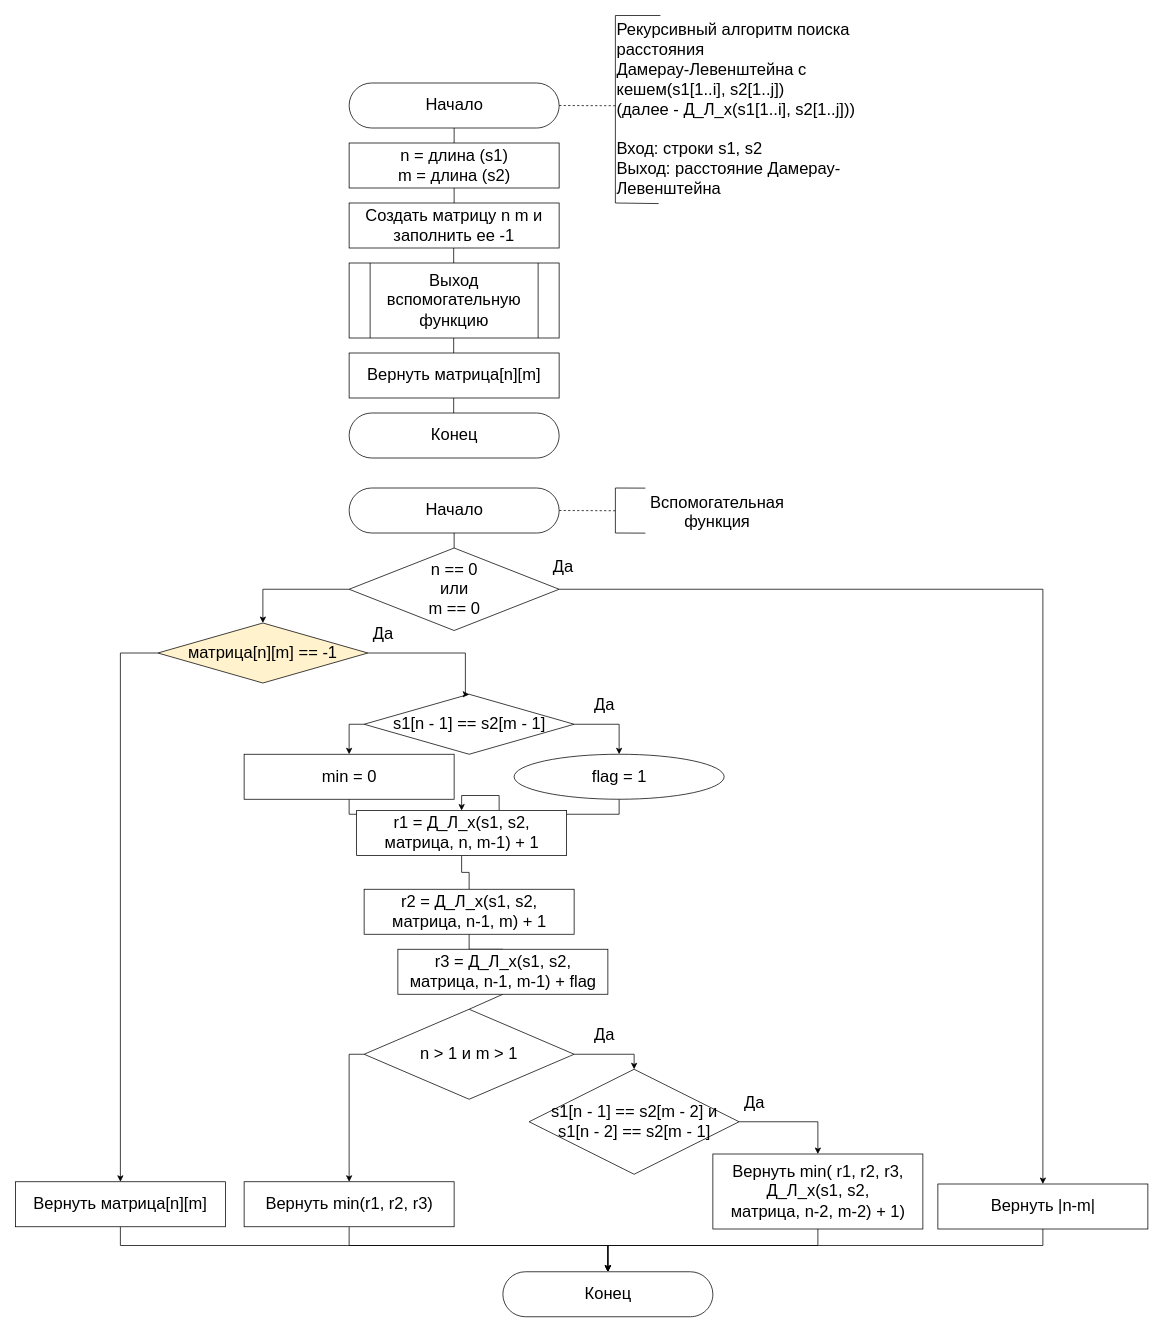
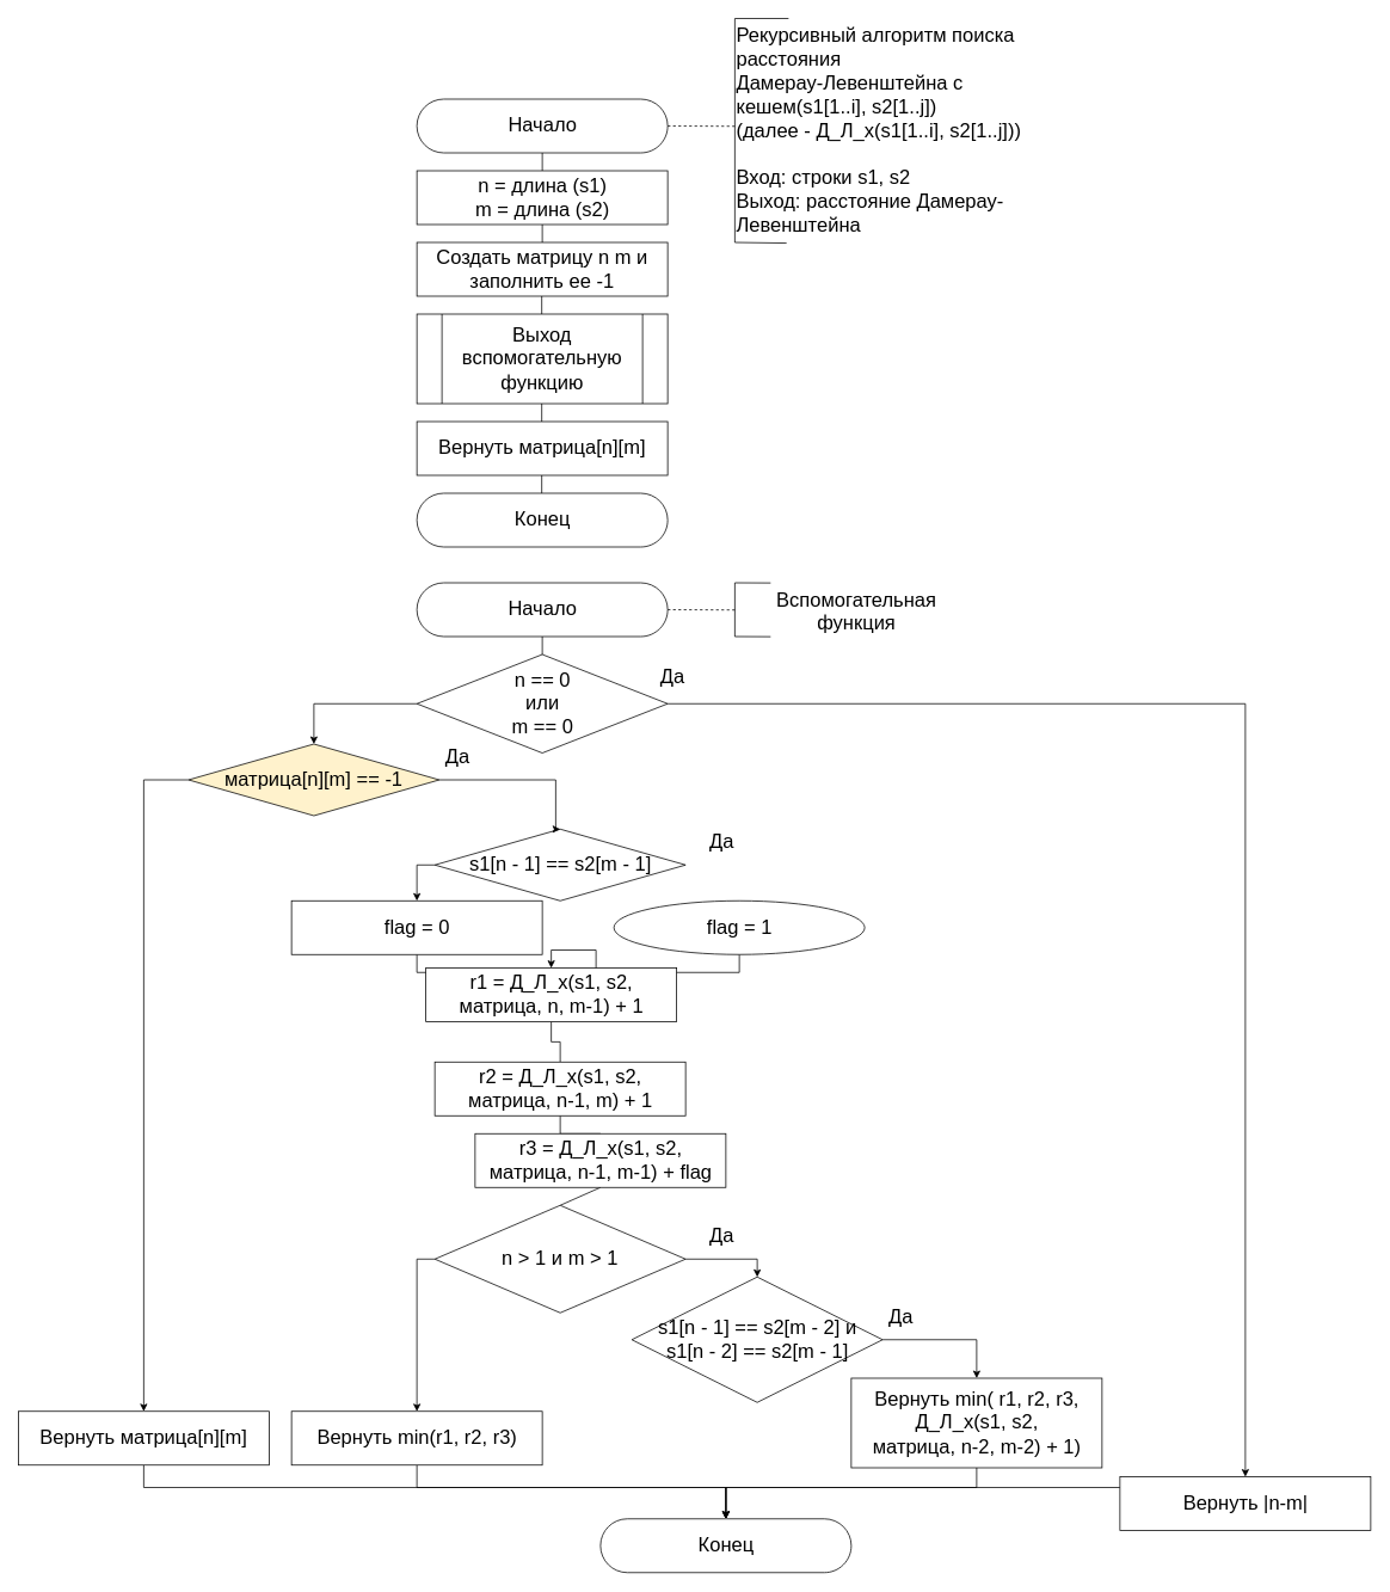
  <mxCell id="0" />
  <mxCell id="1" parent="0" />
  <mxCell id="2" style="edgeStyle=orthogonalEdgeStyle;rounded=0;orthogonalLoop=1;jettySize=auto;html=1;exitX=0.5;exitY=0.5;exitDx=0;exitDy=30;exitPerimeter=0;entryX=0.5;entryY=0;entryDx=0;entryDy=0;endArrow=none;endFill=0;fontSize=22;" parent="1" source="4" target="6" edge="1"><mxGeometry relative="1" as="geometry" /></mxCell>
  <mxCell id="3" style="edgeStyle=none;html=1;exitX=1;exitY=0.5;exitDx=0;exitDy=0;exitPerimeter=0;endArrow=none;endFill=0;jumpStyle=none;dashed=1;" parent="1" source="4" edge="1"><mxGeometry relative="1" as="geometry"><mxPoint x="820" y="140.333" as="targetPoint" /></mxGeometry></mxCell>
  <mxCell id="4" value="Начало" style="html=1;dashed=0;whitespace=wrap;shape=mxgraph.dfd.start;fontSize=22;" parent="1" vertex="1"><mxGeometry x="465" y="110" width="280" height="60" as="geometry" /></mxCell>
  <mxCell id="5" style="edgeStyle=none;html=1;exitX=0.5;exitY=1;exitDx=0;exitDy=0;entryX=0.5;entryY=0;entryDx=0;entryDy=0;endArrow=none;endFill=0;fontSize=22;" parent="1" source="6" target="40" edge="1"><mxGeometry relative="1" as="geometry" /></mxCell>
  <mxCell id="6" value="n = длина (s1)&lt;br style=&quot;font-size: 22px;&quot;&gt;m = длина (s2)" style="html=1;dashed=0;whitespace=wrap;fontSize=22;" parent="1" vertex="1"><mxGeometry x="465" y="190" width="280" height="60" as="geometry" /></mxCell>
  <mxCell id="7" style="edgeStyle=orthogonalEdgeStyle;rounded=0;orthogonalLoop=1;jettySize=auto;html=1;exitX=1;exitY=0.5;exitDx=0;exitDy=0;entryX=0.5;entryY=0;entryDx=0;entryDy=0;endArrow=classic;endFill=1;fontSize=22;" parent="1" source="9" target="20" edge="1"><mxGeometry relative="1" as="geometry"><mxPoint x="1084" y="940" as="targetPoint" /><mxPoint x="800" y="900" as="sourcePoint" /></mxGeometry></mxCell>
  <mxCell id="8" style="edgeStyle=orthogonalEdgeStyle;rounded=0;orthogonalLoop=1;jettySize=auto;html=1;entryX=0.5;entryY=0;entryDx=0;entryDy=0;" parent="1" source="9" target="43" edge="1"><mxGeometry relative="1" as="geometry"><Array as="points"><mxPoint x="350" y="785" /></Array></mxGeometry></mxCell>
  <mxCell id="9" value="n == 0&lt;br style=&quot;font-size: 22px;&quot;&gt;или&lt;br style=&quot;font-size: 22px;&quot;&gt;m == 0" style="shape=rhombus;html=1;dashed=0;whitespace=wrap;perimeter=rhombusPerimeter;fontSize=22;" parent="1" vertex="1"><mxGeometry x="465" y="730" width="280" height="110" as="geometry" /></mxCell>
  <mxCell id="10" value="&lt;font style=&quot;font-size: 22px&quot;&gt;Да&lt;/font&gt;" style="text;html=1;align=center;verticalAlign=middle;resizable=0;points=[];autosize=1;strokeColor=none;fontSize=22;" parent="1" vertex="1"><mxGeometry x="730" y="740" width="40" height="30" as="geometry" /></mxCell>
- <mxCell id="11" style="edgeStyle=orthogonalEdgeStyle;rounded=0;orthogonalLoop=1;jettySize=auto;html=1;entryX=0.5;entryY=0;entryDx=0;entryDy=0;" parent="1" source="13" target="15" edge="1"><mxGeometry relative="1" as="geometry"><Array as="points"><mxPoint x="825" y="965" /></Array></mxGeometry></mxCell>
  <mxCell id="12" style="edgeStyle=orthogonalEdgeStyle;rounded=0;orthogonalLoop=1;jettySize=auto;html=1;entryX=0.5;entryY=0;entryDx=0;entryDy=0;" parent="1" source="13" target="17" edge="1"><mxGeometry relative="1" as="geometry"><Array as="points"><mxPoint x="465" y="965" /></Array></mxGeometry></mxCell>
  <mxCell id="13" value="s1[n - 1] == s2[m - 1]" style="shape=rhombus;html=1;dashed=0;whitespace=wrap;perimeter=rhombusPerimeter;fontSize=22;" parent="1" vertex="1"><mxGeometry x="485" y="925" width="280" height="80" as="geometry" /></mxCell>
  <mxCell id="14" style="edgeStyle=orthogonalEdgeStyle;rounded=0;orthogonalLoop=1;jettySize=auto;html=1;entryX=0.5;entryY=0;entryDx=0;entryDy=0;" parent="1" source="15" target="22" edge="1"><mxGeometry relative="1" as="geometry" /></mxCell>
  <mxCell id="15" value="flag&amp;nbsp;= 1" style="ellipse;html=1;dashed=0;whitespace=wrap;fontSize=22;" parent="1" vertex="1"><mxGeometry x="685" y="1005" width="280" height="60" as="geometry" /></mxCell>
  <mxCell id="16" style="edgeStyle=orthogonalEdgeStyle;rounded=0;orthogonalLoop=1;jettySize=auto;html=1;entryX=0.5;entryY=0;entryDx=0;entryDy=0;" parent="1" source="17" target="22" edge="1"><mxGeometry relative="1" as="geometry" /></mxCell>
- <mxCell id="17" value="min = 0" style="html=1;dashed=0;whitespace=wrap;fontSize=22;" parent="1" vertex="1"><mxGeometry x="325" y="1005" width="280" height="60" as="geometry" /></mxCell>
+ <mxCell id="17" value="flag = 0" style="html=1;dashed=0;whitespace=wrap;fontSize=22;" parent="1" vertex="1"><mxGeometry x="325" y="1005" width="280" height="60" as="geometry" /></mxCell>
  <mxCell id="18" value="Да" style="text;html=1;align=center;verticalAlign=middle;resizable=0;points=[];autosize=1;strokeColor=none;fontSize=22;" parent="1" vertex="1"><mxGeometry x="785" y="925" width="40" height="30" as="geometry" /></mxCell>
  <mxCell id="19" style="edgeStyle=orthogonalEdgeStyle;rounded=0;orthogonalLoop=1;jettySize=auto;html=1;entryX=0.5;entryY=0.5;entryDx=0;entryDy=-30;entryPerimeter=0;" parent="1" source="20" target="34" edge="1"><mxGeometry relative="1" as="geometry"><Array as="points"><mxPoint x="1390" y="1660" /><mxPoint x="810" y="1660" /></Array></mxGeometry></mxCell>
- <mxCell id="20" value="Вернуть |n-m|" style="html=1;dashed=0;whitespace=wrap;fontSize=22;" parent="1" vertex="1"><mxGeometry x="1250" y="1578" width="280" height="60" as="geometry" /></mxCell>
+ <mxCell id="20" value="Вернуть |n-m|" style="html=1;dashed=0;whitespace=wrap;fontSize=22;" parent="1" vertex="1"><mxGeometry x="1250" y="1648" width="280" height="60" as="geometry" /></mxCell>
  <mxCell id="21" style="edgeStyle=orthogonalEdgeStyle;rounded=0;orthogonalLoop=1;jettySize=auto;html=1;exitX=0.5;exitY=1;exitDx=0;exitDy=0;entryX=0.5;entryY=0;entryDx=0;entryDy=0;endArrow=none;endFill=0;fontSize=22;" parent="1" source="22" target="24" edge="1"><mxGeometry relative="1" as="geometry" /></mxCell>
  <mxCell id="22" value="r1 = Д_Л_х(s1, s2,&lt;br&gt;матрица, n, m-1) + 1" style="html=1;dashed=0;whitespace=wrap;fontSize=22;" parent="1" vertex="1"><mxGeometry x="475" y="1080" width="280" height="60" as="geometry" /></mxCell>
  <mxCell id="23" style="edgeStyle=orthogonalEdgeStyle;rounded=0;orthogonalLoop=1;jettySize=auto;html=1;exitX=0.5;exitY=1;exitDx=0;exitDy=0;entryX=0.5;entryY=0;entryDx=0;entryDy=0;endArrow=none;endFill=0;fontSize=22;" parent="1" source="24" target="26" edge="1"><mxGeometry relative="1" as="geometry" /></mxCell>
  <mxCell id="24" value="r2 = Д_Л_х(s1, s2,&lt;br&gt;матрица, n-1, m) + 1" style="html=1;dashed=0;whitespace=wrap;fontSize=22;" parent="1" vertex="1"><mxGeometry x="485" y="1185" width="280" height="60" as="geometry" /></mxCell>
  <mxCell id="25" style="edgeStyle=none;html=1;exitX=0.5;exitY=1;exitDx=0;exitDy=0;entryX=0.5;entryY=0;entryDx=0;entryDy=0;endArrow=none;endFill=0;fontSize=22;" parent="1" source="26" target="38" edge="1"><mxGeometry relative="1" as="geometry" /></mxCell>
  <mxCell id="26" value="r3 = Д_Л_х(s1, s2,&lt;br&gt;матрица, n-1, m-1) + flag" style="html=1;dashed=0;whitespace=wrap;fontSize=22;" parent="1" vertex="1"><mxGeometry x="530" y="1265" width="280" height="60" as="geometry" /></mxCell>
  <mxCell id="27" style="edgeStyle=none;rounded=0;html=1;exitX=1;exitY=0.5;exitDx=0;exitDy=0;entryX=0.5;entryY=0;entryDx=0;entryDy=0;endArrow=classic;endFill=1;fontSize=22;" parent="1" source="28" target="33" edge="1"><mxGeometry relative="1" as="geometry"><Array as="points"><mxPoint x="1090" y="1495" /></Array></mxGeometry></mxCell>
  <mxCell id="28" value="s1[n - 1] == s2[m - 2] и&lt;br style=&quot;font-size: 22px;&quot;&gt;s1[n - 2] == s2[m - 1]" style="shape=rhombus;html=1;dashed=0;whitespace=wrap;perimeter=rhombusPerimeter;fontSize=22;" parent="1" vertex="1"><mxGeometry x="705" y="1425" width="280" height="140" as="geometry" /></mxCell>
  <mxCell id="29" value="Да" style="text;html=1;align=center;verticalAlign=middle;resizable=0;points=[];autosize=1;strokeColor=none;fontSize=22;" parent="1" vertex="1"><mxGeometry x="785" y="1365" width="40" height="30" as="geometry" /></mxCell>
  <mxCell id="30" style="edgeStyle=orthogonalEdgeStyle;rounded=0;orthogonalLoop=1;jettySize=auto;html=1;entryX=0.5;entryY=0.5;entryDx=0;entryDy=-30;entryPerimeter=0;" parent="1" source="31" target="34" edge="1"><mxGeometry relative="1" as="geometry"><Array as="points"><mxPoint x="465" y="1660" /><mxPoint x="810" y="1660" /></Array></mxGeometry></mxCell>
  <mxCell id="31" value="Вернуть min(r1, r2, r3)" style="html=1;dashed=0;whitespace=wrap;fontSize=22;" parent="1" vertex="1"><mxGeometry x="325" y="1575" width="280" height="60" as="geometry" /></mxCell>
  <mxCell id="32" style="edgeStyle=orthogonalEdgeStyle;rounded=0;orthogonalLoop=1;jettySize=auto;html=1;" parent="1" source="33" target="34" edge="1"><mxGeometry relative="1" as="geometry"><Array as="points"><mxPoint x="1090" y="1660" /><mxPoint x="810" y="1660" /></Array></mxGeometry></mxCell>
  <mxCell id="33" value="Вернуть min( r1, r2, r3,&lt;br style=&quot;font-size: 22px;&quot;&gt;Д_Л_х(s1, s2, &lt;br&gt;матрица, n-2, m-2) + 1)" style="html=1;dashed=0;whitespace=wrap;fontSize=22;" parent="1" vertex="1"><mxGeometry x="950" y="1538" width="280" height="100" as="geometry" /></mxCell>
  <mxCell id="34" value="Конец" style="html=1;dashed=0;whitespace=wrap;shape=mxgraph.dfd.start;fontSize=22;" parent="1" vertex="1"><mxGeometry x="670" y="1695" width="280" height="60" as="geometry" /></mxCell>
  <mxCell id="35" value="&lt;span style=&quot;font-family: &amp;quot;helvetica&amp;quot; ; text-align: center&quot;&gt;Рекурсивный алгоритм поиска расстояния&lt;/span&gt;&lt;br&gt;&lt;div style=&quot;color: rgb(0 , 0 , 0) ; font-family: &amp;quot;helvetica&amp;quot; ; font-size: 22px ; font-style: normal ; font-weight: 400 ; letter-spacing: normal ; text-align: left ; text-indent: 0px ; text-transform: none ; word-spacing: 0px&quot;&gt;&lt;span style=&quot;font-family: &amp;quot;helvetica&amp;quot; ; text-align: center ; font-size: 22px&quot;&gt;Дамерау-Левенштейна с кешем(s1[1..i], s2[1..j])&lt;/span&gt;&lt;br style=&quot;font-family: &amp;quot;helvetica&amp;quot; ; text-align: center ; font-size: 22px&quot;&gt;&lt;span style=&quot;font-family: &amp;quot;helvetica&amp;quot; ; text-align: center ; font-size: 22px&quot;&gt;(далее - Д_Л_х(s1[1..i], s2[1..j]))&lt;/span&gt;&lt;br style=&quot;font-family: &amp;quot;helvetica&amp;quot; ; text-align: center ; font-size: 22px&quot;&gt;&lt;br style=&quot;font-family: &amp;quot;helvetica&amp;quot; ; text-align: center ; font-size: 22px&quot;&gt;&lt;div style=&quot;font-family: &amp;quot;helvetica&amp;quot; ; font-size: 22px&quot;&gt;Вход: строки s1, s2&lt;/div&gt;&lt;div style=&quot;font-family: &amp;quot;helvetica&amp;quot; ; font-size: 22px&quot;&gt;Выход: расстояние Дамерау-Левенштейна&amp;nbsp;&lt;/div&gt;&lt;/div&gt;" style="text;whiteSpace=wrap;html=1;fontSize=22;" parent="1" vertex="1"><mxGeometry x="820" y="20" width="390" height="250" as="geometry" /></mxCell>
  <mxCell id="36" style="edgeStyle=orthogonalEdgeStyle;rounded=0;orthogonalLoop=1;jettySize=auto;html=1;entryX=0.5;entryY=0;entryDx=0;entryDy=0;" parent="1" source="38" target="28" edge="1"><mxGeometry relative="1" as="geometry"><Array as="points"><mxPoint x="845" y="1405" /></Array></mxGeometry></mxCell>
  <mxCell id="37" style="edgeStyle=orthogonalEdgeStyle;rounded=0;orthogonalLoop=1;jettySize=auto;html=1;entryX=0.5;entryY=0;entryDx=0;entryDy=0;" parent="1" source="38" target="31" edge="1"><mxGeometry relative="1" as="geometry"><Array as="points"><mxPoint x="465" y="1405" /></Array></mxGeometry></mxCell>
  <mxCell id="38" value="n &amp;gt; 1 и m &amp;gt; 1" style="rhombus;whiteSpace=wrap;html=1;fontSize=22;" parent="1" vertex="1"><mxGeometry x="485" y="1345" width="280" height="120" as="geometry" /></mxCell>
  <mxCell id="39" value="Да" style="text;html=1;align=center;verticalAlign=middle;resizable=0;points=[];autosize=1;strokeColor=none;fillColor=none;fontSize=22;" parent="1" vertex="1"><mxGeometry x="985" y="1455" width="40" height="30" as="geometry" /></mxCell>
  <mxCell id="40" value="Создать матрицу n m и заполнить ее -1" style="whiteSpace=wrap;html=1;fontSize=22;" parent="1" vertex="1"><mxGeometry x="465" y="270" width="280" height="60" as="geometry" /></mxCell>
  <mxCell id="41" style="edgeStyle=none;rounded=0;html=1;exitX=0;exitY=0.5;exitDx=0;exitDy=0;entryX=0.5;entryY=0;entryDx=0;entryDy=0;endArrow=classic;endFill=1;fontSize=22;" parent="1" source="43" target="46" edge="1"><mxGeometry relative="1" as="geometry"><Array as="points"><mxPoint x="160" y="870" /></Array></mxGeometry></mxCell>
  <mxCell id="42" style="edgeStyle=orthogonalEdgeStyle;rounded=0;orthogonalLoop=1;jettySize=auto;html=1;entryX=0.5;entryY=0;entryDx=0;entryDy=0;" parent="1" source="43" target="13" edge="1"><mxGeometry relative="1" as="geometry"><Array as="points"><mxPoint x="620" y="870" /><mxPoint x="620" y="925" /></Array></mxGeometry></mxCell>
  <mxCell id="43" value="матрица[n][m] == -1" style="rhombus;whiteSpace=wrap;html=1;fontSize=22;fillColor=#fff2cc;" parent="1" vertex="1"><mxGeometry x="210" y="830" width="280" height="80" as="geometry" /></mxCell>
  <mxCell id="44" value="Да" style="text;html=1;align=center;verticalAlign=middle;resizable=0;points=[];autosize=1;strokeColor=none;fillColor=none;fontSize=22;" parent="1" vertex="1"><mxGeometry x="490" y="830" width="40" height="30" as="geometry" /></mxCell>
  <mxCell id="45" style="edgeStyle=orthogonalEdgeStyle;rounded=0;orthogonalLoop=1;jettySize=auto;html=1;" parent="1" source="46" target="34" edge="1"><mxGeometry relative="1" as="geometry"><Array as="points"><mxPoint x="160" y="1660" /><mxPoint x="810" y="1660" /></Array></mxGeometry></mxCell>
  <mxCell id="46" value="Вернуть матрица[n][m]" style="whiteSpace=wrap;html=1;fontSize=22;" parent="1" vertex="1"><mxGeometry x="20" y="1575" width="280" height="60" as="geometry" /></mxCell>
  <mxCell id="47" value="" style="endArrow=none;html=1;jumpStyle=none;entryX=0;entryY=0;entryDx=0;entryDy=0;exitX=0;exitY=1;exitDx=0;exitDy=0;" parent="1" source="35" target="35" edge="1"><mxGeometry width="50" height="50" relative="1" as="geometry"><mxPoint x="780" y="140" as="sourcePoint" /><mxPoint x="830" y="90" as="targetPoint" /></mxGeometry></mxCell>
  <mxCell id="48" value="" style="endArrow=none;html=1;jumpStyle=none;entryX=0;entryY=0;entryDx=0;entryDy=0;" parent="1" target="35" edge="1"><mxGeometry width="50" height="50" relative="1" as="geometry"><mxPoint x="880" y="20" as="sourcePoint" /><mxPoint x="830" y="90" as="targetPoint" /></mxGeometry></mxCell>
  <mxCell id="49" value="" style="endArrow=none;html=1;jumpStyle=none;entryX=0;entryY=1;entryDx=0;entryDy=0;exitX=0.148;exitY=1.003;exitDx=0;exitDy=0;exitPerimeter=0;" parent="1" source="35" target="35" edge="1"><mxGeometry width="50" height="50" relative="1" as="geometry"><mxPoint x="780" y="140" as="sourcePoint" /><mxPoint x="830" y="90" as="targetPoint" /></mxGeometry></mxCell>
  <mxCell id="50" value="Выход вспомогательную функцию" style="shape=process;whiteSpace=wrap;html=1;backgroundOutline=1;fontSize=22;" vertex="1" parent="1"><mxGeometry x="465" y="350" width="280" height="100" as="geometry" /></mxCell>
  <mxCell id="51" value="Вернуть матрица[n][m]" style="whiteSpace=wrap;html=1;fontSize=22;" vertex="1" parent="1"><mxGeometry x="465" y="470" width="280" height="60" as="geometry" /></mxCell>
  <mxCell id="52" value="Конец" style="html=1;dashed=0;whitespace=wrap;shape=mxgraph.dfd.start;fontSize=22;" vertex="1" parent="1"><mxGeometry x="465" y="550" width="280" height="60" as="geometry" /></mxCell>
  <mxCell id="53" style="edgeStyle=none;html=1;exitX=0.5;exitY=1;exitDx=0;exitDy=0;entryX=0.5;entryY=0;entryDx=0;entryDy=0;endArrow=none;endFill=0;fontSize=22;" edge="1" parent="1"><mxGeometry relative="1" as="geometry"><mxPoint x="604.41" y="330" as="sourcePoint" /><mxPoint x="604.41" y="350" as="targetPoint" /></mxGeometry></mxCell>
  <mxCell id="54" style="edgeStyle=none;html=1;exitX=0.5;exitY=1;exitDx=0;exitDy=0;entryX=0.5;entryY=0;entryDx=0;entryDy=0;endArrow=none;endFill=0;fontSize=22;" edge="1" parent="1"><mxGeometry relative="1" as="geometry"><mxPoint x="604.41" y="530" as="sourcePoint" /><mxPoint x="604.41" y="550" as="targetPoint" /></mxGeometry></mxCell>
  <mxCell id="55" style="edgeStyle=none;html=1;exitX=0.5;exitY=1;exitDx=0;exitDy=0;entryX=0.5;entryY=0;entryDx=0;entryDy=0;endArrow=none;endFill=0;fontSize=22;" edge="1" parent="1"><mxGeometry relative="1" as="geometry"><mxPoint x="604.41" y="450" as="sourcePoint" /><mxPoint x="604.41" y="470" as="targetPoint" /></mxGeometry></mxCell>
  <mxCell id="56" style="edgeStyle=none;html=1;exitX=1;exitY=0.5;exitDx=0;exitDy=0;exitPerimeter=0;endArrow=none;endFill=0;jumpStyle=none;dashed=1;" edge="1" parent="1" source="57"><mxGeometry relative="1" as="geometry"><mxPoint x="820" y="680.333" as="targetPoint" /></mxGeometry></mxCell>
  <mxCell id="57" value="Начало" style="html=1;dashed=0;whitespace=wrap;shape=mxgraph.dfd.start;fontSize=22;" vertex="1" parent="1"><mxGeometry x="465" y="650" width="280" height="60" as="geometry" /></mxCell>
  <mxCell id="58" value="&lt;div style=&quot;text-align: center;&quot;&gt;&lt;span style=&quot;background-color: initial;&quot;&gt;&lt;font face=&quot;helvetica&quot;&gt;Вспомогательная функция&lt;/font&gt;&lt;/span&gt;&lt;/div&gt;" style="text;whiteSpace=wrap;html=1;fontSize=22;" vertex="1" parent="1"><mxGeometry x="820" y="650" width="270" height="60" as="geometry" /></mxCell>
  <mxCell id="59" value="" style="endArrow=none;html=1;jumpStyle=none;entryX=0;entryY=0;entryDx=0;entryDy=0;exitX=0;exitY=1;exitDx=0;exitDy=0;" edge="1" parent="1" source="58" target="58"><mxGeometry width="50" height="50" relative="1" as="geometry"><mxPoint x="780" y="770" as="sourcePoint" /><mxPoint x="830" y="720" as="targetPoint" /></mxGeometry></mxCell>
  <mxCell id="60" value="" style="endArrow=none;html=1;jumpStyle=none;entryX=0;entryY=1;entryDx=0;entryDy=0;exitX=0.148;exitY=1.003;exitDx=0;exitDy=0;exitPerimeter=0;" edge="1" parent="1" source="58" target="58"><mxGeometry width="50" height="50" relative="1" as="geometry"><mxPoint x="780" y="770" as="sourcePoint" /><mxPoint x="830" y="720" as="targetPoint" /></mxGeometry></mxCell>
  <mxCell id="61" value="" style="endArrow=none;html=1;jumpStyle=none;entryX=0;entryY=1;entryDx=0;entryDy=0;exitX=0.148;exitY=1.003;exitDx=0;exitDy=0;exitPerimeter=0;" edge="1" parent="1"><mxGeometry width="50" height="50" relative="1" as="geometry"><mxPoint x="859.96" y="650.18" as="sourcePoint" /><mxPoint x="820" y="650" as="targetPoint" /></mxGeometry></mxCell>
  <mxCell id="62" value="" style="endArrow=none;html=1;rounded=0;fontSize=22;exitX=0.5;exitY=0.5;exitDx=0;exitDy=30;exitPerimeter=0;entryX=0.5;entryY=0;entryDx=0;entryDy=0;" edge="1" parent="1" source="57" target="9"><mxGeometry width="50" height="50" relative="1" as="geometry"><mxPoint x="650" y="510" as="sourcePoint" /><mxPoint x="700" y="460" as="targetPoint" /></mxGeometry></mxCell>
